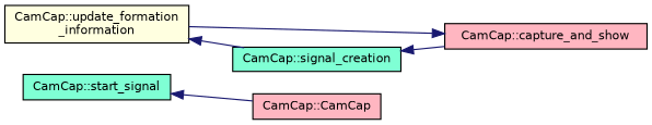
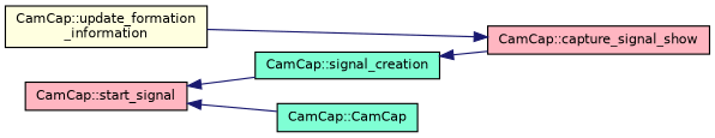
  digraph {
    rankdir=LR
    node [color=black fillcolor=aquamarine fontname=Helvetica fontsize=10 shape=record style=filled]
    edge [color=midnightblue dir=back fontname=Helvetica fontsize=10 labelfontname=Helvetica labelfontsize=10 style=solid]
    n1 [fillcolor=lightyellow fontcolor=black height=0.2 label="CamCap::update_formation\l_information" width=0.4]
    n2 [height=0.2 label="CamCap::signal_creation" width=0.4]
-   n3 [fillcolor=lightpink height=0.2 label="CamCap::capture_and_show" width=0.4]
-   n4 [height=0.2 label="CamCap::start_signal" width=0.4]
-   n5 [fillcolor=lightpink height=0.2 label="CamCap::CamCap" width=0.4]
-   n1 -> n2
+   n3 [fillcolor=lightpink height=0.2 label="CamCap::capture_signal_show" width=0.4]
+   n4 [fillcolor=lightpink height=0.2 label="CamCap::start_signal" width=0.4]
+   n5 [height=0.2 label="CamCap::CamCap" width=0.4]
+   n4 -> n2
    n2 -> n3
    n3 -> n1
    n4 -> n5
  }
